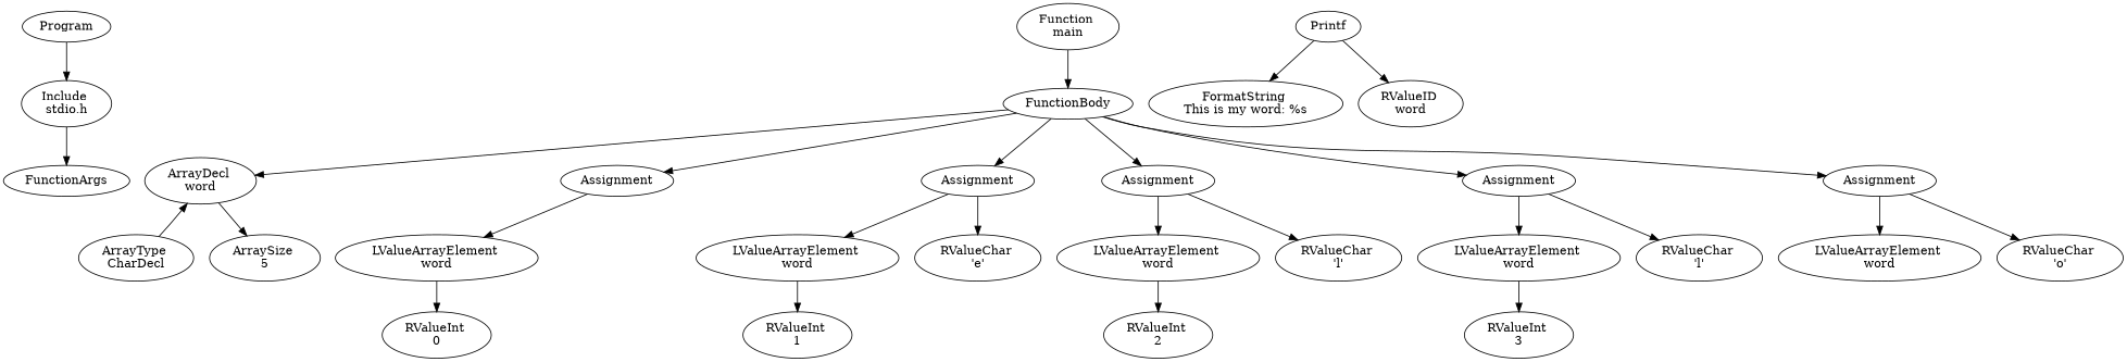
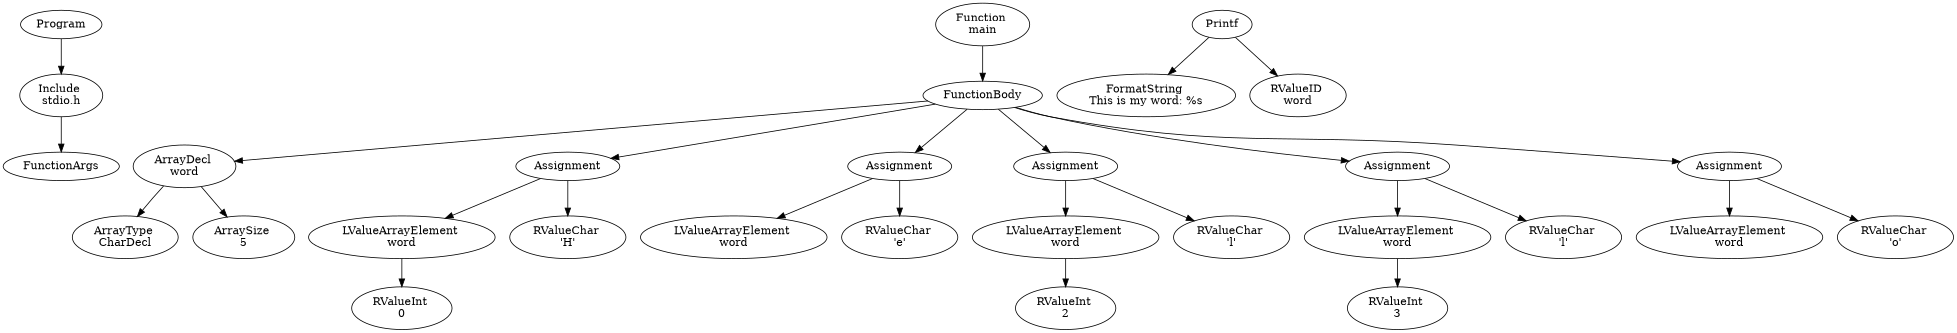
  digraph {
    n1 [label=Program]
    n2 [label="Include \nstdio.h"]
    n3 [label=FunctionArgs]
    n4 [label="Function \nmain"]
    n5 [label=FunctionBody]
    n6 [label="ArrayDecl \nword"]
    n7 [label=Assignment]
    n8 [label=Assignment]
    n9 [label=Assignment]
    n10 [label=Assignment]
    n11 [label=Assignment]
    n12 [label="ArrayType \nCharDecl"]
    n13 [label="ArraySize \n5"]
    n14 [label="LValueArrayElement \nword"]
+   n15 [label="RValueChar \n'H'"]
    n16 [label="LValueArrayElement \nword"]
    n17 [label="RValueChar \n'e'"]
    n18 [label="LValueArrayElement \nword"]
    n19 [label="RValueChar \n'l'"]
    n20 [label="LValueArrayElement \nword"]
    n21 [label="RValueChar \n'l'"]
    n22 [label="LValueArrayElement \nword"]
    n23 [label="RValueChar \n'o'"]
    n24 [label=Printf]
    n25 [label="FormatString \nThis is my word: %s\n"]
    n26 [label="RValueID \nword"]
    n27 [label="RValueInt \n0"]
-   n28 [label="RValueInt \n1"]
    n29 [label="RValueInt \n2"]
    n30 [label="RValueInt \n3"]
    n1 -> n2
    n2 -> n3
    n4 -> n5
    n5 -> n6
    n5 -> n7
    n5 -> n8
    n5 -> n9
    n5 -> n10
    n5 -> n11
-   n12 -> n6
+   n6 -> n12
    n6 -> n13
    n7 -> n14
+   n7 -> n15
    n8 -> n16
    n8 -> n17
    n9 -> n18
    n9 -> n19
    n10 -> n20
    n10 -> n21
    n11 -> n22
    n11 -> n23
    n14 -> n27
-   n16 -> n28
    n18 -> n29
    n20 -> n30
    n24 -> n25
    n24 -> n26
  }
